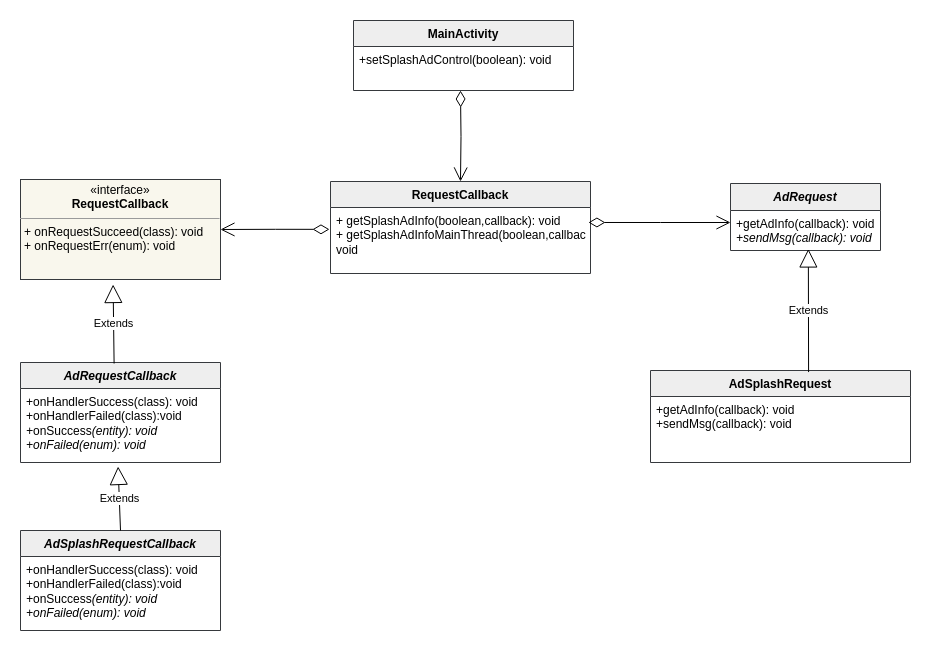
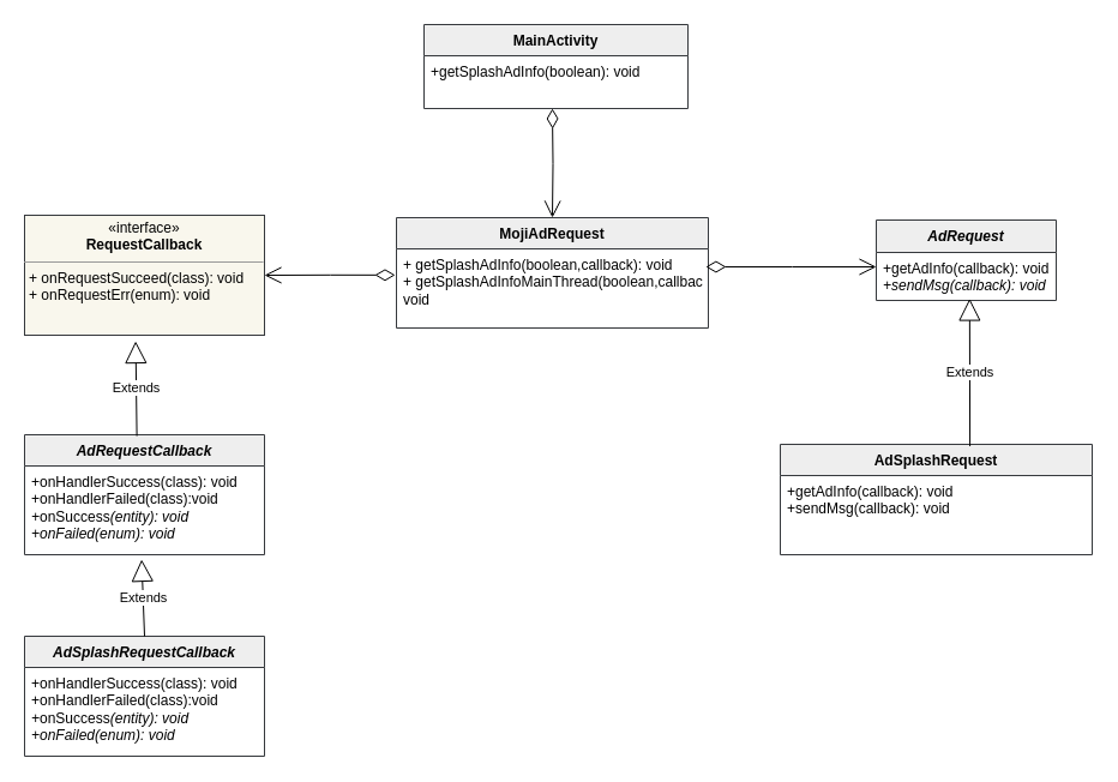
  <mxCell id="0" />
  <mxCell id="1" parent="0" />
- <mxCell id="2" value="RequestCallback" style="swimlane;fontStyle=1;align=center;verticalAlign=top;childLayout=stackLayout;horizontal=1;startSize=26;horizontalStack=0;resizeParent=1;resizeParentMax=0;resizeLast=0;collapsible=1;marginBottom=0;whiteSpace=wrap;html=1;fillColor=#eeeeee;strokeColor=#36393d;" vertex="1" parent="1"><mxGeometry x="330" y="181" width="260" height="92" as="geometry" /></mxCell>
+ <mxCell id="2" value="MojiAdRequest" style="swimlane;fontStyle=1;align=center;verticalAlign=top;childLayout=stackLayout;horizontal=1;startSize=26;horizontalStack=0;resizeParent=1;resizeParentMax=0;resizeLast=0;collapsible=1;marginBottom=0;whiteSpace=wrap;html=1;fillColor=#eeeeee;strokeColor=#36393d;" vertex="1" parent="1"><mxGeometry x="330" y="181" width="260" height="92" as="geometry" /></mxCell>
  <mxCell id="3" value="+&amp;nbsp;getSplashAdInfo(boolean,callback): void&lt;br&gt;+&amp;nbsp;getSplashAdInfoMainThread&lt;span style=&quot;background-color: initial;&quot;&gt;(boolean,callback): void&lt;/span&gt;" style="text;strokeColor=none;fillColor=none;align=left;verticalAlign=top;spacingLeft=4;spacingRight=4;overflow=hidden;rotatable=0;points=[[0,0.5],[1,0.5]];portConstraint=eastwest;whiteSpace=wrap;html=1;" vertex="1" parent="2"><mxGeometry y="26" width="260" height="66" as="geometry" /></mxCell>
  <mxCell id="4" value="AdSplashRequest" style="swimlane;fontStyle=1;align=center;verticalAlign=top;childLayout=stackLayout;horizontal=1;startSize=26;horizontalStack=0;resizeParent=1;resizeParentMax=0;resizeLast=0;collapsible=1;marginBottom=0;whiteSpace=wrap;html=1;fillColor=#eeeeee;strokeColor=#36393d;" vertex="1" parent="1"><mxGeometry x="650" y="370" width="260" height="92" as="geometry" /></mxCell>
  <mxCell id="5" value="+getAdInfo(callback): void&lt;br style=&quot;border-color: var(--border-color);&quot;&gt;+sendMsg(callback): void" style="text;strokeColor=none;fillColor=none;align=left;verticalAlign=top;spacingLeft=4;spacingRight=4;overflow=hidden;rotatable=0;points=[[0,0.5],[1,0.5]];portConstraint=eastwest;whiteSpace=wrap;html=1;" vertex="1" parent="4"><mxGeometry y="26" width="260" height="66" as="geometry" /></mxCell>
  <mxCell id="6" value="&lt;i&gt;AdRequest&lt;/i&gt;" style="swimlane;fontStyle=1;align=center;verticalAlign=top;childLayout=stackLayout;horizontal=1;startSize=27;horizontalStack=0;resizeParent=1;resizeParentMax=0;resizeLast=0;collapsible=1;marginBottom=0;whiteSpace=wrap;html=1;fillColor=#eeeeee;strokeColor=#36393d;" vertex="1" parent="1"><mxGeometry x="730" y="183" width="150" height="67" as="geometry" /></mxCell>
  <mxCell id="7" value="+getAdInfo(callback): void&lt;br&gt;&lt;i&gt;+sendMsg&lt;span style=&quot;background-color: initial;&quot;&gt;(callback): void&lt;/span&gt;&lt;/i&gt;" style="text;strokeColor=none;fillColor=none;align=left;verticalAlign=top;spacingLeft=4;spacingRight=4;overflow=hidden;rotatable=0;points=[[0,0.5],[1,0.5]];portConstraint=eastwest;whiteSpace=wrap;html=1;" vertex="1" parent="6"><mxGeometry y="27" width="150" height="40" as="geometry" /></mxCell>
  <mxCell id="8" value="" style="endArrow=open;html=1;endSize=12;startArrow=diamondThin;startSize=14;startFill=0;edgeStyle=orthogonalEdgeStyle;align=left;verticalAlign=bottom;rounded=0;entryX=0;entryY=0.5;entryDx=0;entryDy=0;exitX=0.992;exitY=0.227;exitDx=0;exitDy=0;exitPerimeter=0;" edge="1" parent="1" source="3"><mxGeometry x="-1" y="3" relative="1" as="geometry"><mxPoint x="560" y="240" as="sourcePoint" /><mxPoint x="730" y="222" as="targetPoint" /></mxGeometry></mxCell>
  <mxCell id="9" value="Extends" style="endArrow=block;endSize=16;endFill=0;html=1;rounded=0;entryX=0.519;entryY=0.962;entryDx=0;entryDy=0;entryPerimeter=0;exitX=0.608;exitY=0.017;exitDx=0;exitDy=0;exitPerimeter=0;" edge="1" parent="1" source="4" target="7"><mxGeometry width="160" relative="1" as="geometry"><mxPoint x="805" y="360" as="sourcePoint" /><mxPoint x="920" y="310" as="targetPoint" /></mxGeometry></mxCell>
  <mxCell id="10" value="&lt;p style=&quot;margin:0px;margin-top:4px;text-align:center;&quot;&gt;«interface»&lt;br style=&quot;border-color: var(--border-color);&quot;&gt;&lt;b style=&quot;border-color: var(--border-color);&quot;&gt;RequestCallback&lt;/b&gt;&lt;/p&gt;&lt;hr size=&quot;1&quot;&gt;&lt;p style=&quot;margin:0px;margin-left:4px;&quot;&gt;+&amp;nbsp;onRequestSucceed&lt;span style=&quot;background-color: initial;&quot;&gt;(class): void&lt;/span&gt;&lt;/p&gt;&lt;p style=&quot;margin:0px;margin-left:4px;&quot;&gt;+&amp;nbsp;onRequestErr&lt;span style=&quot;background-color: initial;&quot;&gt;(enum): void&lt;/span&gt;&lt;/p&gt;" style="verticalAlign=top;align=left;overflow=fill;fontSize=12;fontFamily=Helvetica;html=1;whiteSpace=wrap;fillColor=#f9f7ed;strokeColor=#36393d;" vertex="1" parent="1"><mxGeometry x="20" y="179" width="200" height="100" as="geometry" /></mxCell>
  <mxCell id="11" value="&lt;i&gt;AdRequestCallback&lt;/i&gt;" style="swimlane;fontStyle=1;align=center;verticalAlign=top;childLayout=stackLayout;horizontal=1;startSize=26;horizontalStack=0;resizeParent=1;resizeParentMax=0;resizeLast=0;collapsible=1;marginBottom=0;whiteSpace=wrap;html=1;fillColor=#eeeeee;strokeColor=#36393d;" vertex="1" parent="1"><mxGeometry x="20" y="362" width="200" height="100" as="geometry" /></mxCell>
  <mxCell id="12" value="+onHandlerSuccess&lt;span style=&quot;background-color: initial;&quot;&gt;(class): void&lt;br&gt;&lt;/span&gt;+onHandlerFailed(class):void&lt;br&gt;&lt;i&gt;+&lt;/i&gt;onSuccess&lt;i style=&quot;background-color: initial;&quot;&gt;&lt;span style=&quot;background-color: initial;&quot;&gt;(entity): void&lt;br&gt;&lt;/span&gt;&lt;/i&gt;&lt;i style=&quot;border-color: var(--border-color);&quot;&gt;+&lt;/i&gt;&lt;i style=&quot;border-color: var(--border-color); background-color: initial;&quot;&gt;onFailed&lt;i style=&quot;background-color: initial; border-color: var(--border-color);&quot;&gt;(enum): void&lt;/i&gt;&lt;br&gt;&lt;/i&gt;" style="text;strokeColor=none;fillColor=none;align=left;verticalAlign=top;spacingLeft=4;spacingRight=4;overflow=hidden;rotatable=0;points=[[0,0.5],[1,0.5]];portConstraint=eastwest;whiteSpace=wrap;html=1;" vertex="1" parent="11"><mxGeometry y="26" width="200" height="74" as="geometry" /></mxCell>
  <mxCell id="13" value="&lt;i&gt;AdSplashRequestCallback&lt;/i&gt;" style="swimlane;fontStyle=1;align=center;verticalAlign=top;childLayout=stackLayout;horizontal=1;startSize=26;horizontalStack=0;resizeParent=1;resizeParentMax=0;resizeLast=0;collapsible=1;marginBottom=0;whiteSpace=wrap;html=1;fillColor=#eeeeee;strokeColor=#36393d;" vertex="1" parent="1"><mxGeometry x="20" y="530" width="200" height="100" as="geometry" /></mxCell>
  <mxCell id="14" value="+onHandlerSuccess&lt;span style=&quot;background-color: initial;&quot;&gt;(class): void&lt;br&gt;&lt;/span&gt;+onHandlerFailed(class):void&lt;br&gt;&lt;i&gt;+&lt;/i&gt;onSuccess&lt;i style=&quot;background-color: initial;&quot;&gt;&lt;span style=&quot;background-color: initial;&quot;&gt;(entity): void&lt;br&gt;&lt;/span&gt;&lt;/i&gt;&lt;i style=&quot;border-color: var(--border-color);&quot;&gt;+&lt;/i&gt;&lt;i style=&quot;border-color: var(--border-color); background-color: initial;&quot;&gt;onFailed&lt;i style=&quot;background-color: initial; border-color: var(--border-color);&quot;&gt;(enum): void&lt;/i&gt;&lt;br&gt;&lt;/i&gt;" style="text;strokeColor=none;fillColor=none;align=left;verticalAlign=top;spacingLeft=4;spacingRight=4;overflow=hidden;rotatable=0;points=[[0,0.5],[1,0.5]];portConstraint=eastwest;whiteSpace=wrap;html=1;" vertex="1" parent="13"><mxGeometry y="26" width="200" height="74" as="geometry" /></mxCell>
  <mxCell id="15" value="Extends" style="endArrow=block;endSize=16;endFill=0;html=1;rounded=0;entryX=0.488;entryY=1.054;entryDx=0;entryDy=0;entryPerimeter=0;exitX=0.5;exitY=0;exitDx=0;exitDy=0;" edge="1" parent="1" source="13" target="12"><mxGeometry width="160" relative="1" as="geometry"><mxPoint x="-110" y="514" as="sourcePoint" /><mxPoint x="50" y="514" as="targetPoint" /></mxGeometry></mxCell>
  <mxCell id="16" value="Extends" style="endArrow=block;endSize=16;endFill=0;html=1;rounded=0;exitX=0.468;exitY=0.01;exitDx=0;exitDy=0;exitPerimeter=0;entryX=0.463;entryY=1.05;entryDx=0;entryDy=0;entryPerimeter=0;" edge="1" parent="1" source="11" target="10"><mxGeometry width="160" relative="1" as="geometry"><mxPoint x="112.4" y="334.004" as="sourcePoint" /><mxPoint x="110" y="300" as="targetPoint" /></mxGeometry></mxCell>
  <mxCell id="17" value="" style="endArrow=open;html=1;endSize=12;startArrow=diamondThin;startSize=14;startFill=0;edgeStyle=orthogonalEdgeStyle;align=left;verticalAlign=bottom;rounded=0;entryX=1;entryY=0.5;entryDx=0;entryDy=0;exitX=-0.004;exitY=0.331;exitDx=0;exitDy=0;exitPerimeter=0;" edge="1" parent="1" source="3" target="10"><mxGeometry x="-1" y="3" relative="1" as="geometry"><mxPoint x="548" y="390" as="sourcePoint" /><mxPoint x="390" y="390" as="targetPoint" /></mxGeometry></mxCell>
  <mxCell id="18" value="MainActivity" style="swimlane;fontStyle=1;align=center;verticalAlign=top;childLayout=stackLayout;horizontal=1;startSize=26;horizontalStack=0;resizeParent=1;resizeParentMax=0;resizeLast=0;collapsible=1;marginBottom=0;whiteSpace=wrap;html=1;fillColor=#eeeeee;strokeColor=#36393d;" vertex="1" parent="1"><mxGeometry x="353" y="20" width="220" height="70" as="geometry" /></mxCell>
- <mxCell id="19" value="+setSplashAdControl&lt;span style=&quot;background-color: initial;&quot;&gt;(boolean): void&lt;/span&gt;" style="text;strokeColor=none;fillColor=none;align=left;verticalAlign=top;spacingLeft=4;spacingRight=4;overflow=hidden;rotatable=0;points=[[0,0.5],[1,0.5]];portConstraint=eastwest;whiteSpace=wrap;html=1;" vertex="1" parent="18"><mxGeometry y="26" width="220" height="44" as="geometry" /></mxCell>
+ <mxCell id="19" value="+getSplashAdInfo&lt;span style=&quot;background-color: initial;&quot;&gt;(boolean): void&lt;/span&gt;" style="text;strokeColor=none;fillColor=none;align=left;verticalAlign=top;spacingLeft=4;spacingRight=4;overflow=hidden;rotatable=0;points=[[0,0.5],[1,0.5]];portConstraint=eastwest;whiteSpace=wrap;html=1;" vertex="1" parent="18"><mxGeometry y="26" width="220" height="44" as="geometry" /></mxCell>
  <mxCell id="20" value="" style="endArrow=open;html=1;endSize=12;startArrow=diamondThin;startSize=14;startFill=0;edgeStyle=orthogonalEdgeStyle;align=left;verticalAlign=bottom;rounded=0;" edge="1" parent="1" target="2"><mxGeometry x="-1" y="3" relative="1" as="geometry"><mxPoint x="460" as="sourcePoint" y="90" /><mxPoint x="463.33" y="230" as="targetPoint" /></mxGeometry></mxCell>
